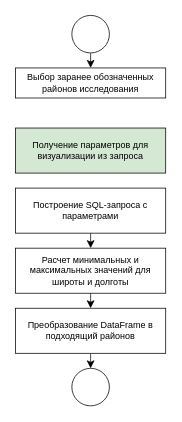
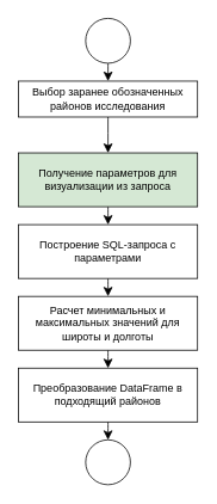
  <mxCell id="0" />
  <mxCell id="1" parent="0" />
  <mxCell id="2" style="edgeStyle=none;curved=1;rounded=0;orthogonalLoop=1;jettySize=auto;html=1;entryX=0.5;entryY=0;entryDx=0;entryDy=0;fontSize=12;startSize=8;endSize=8;" edge="1" parent="1" source="3" target="14"><mxGeometry relative="1" as="geometry" /></mxCell>
  <mxCell id="3" value="" style="ellipse;whiteSpace=wrap;html=1;aspect=fixed;" parent="1" vertex="1"><mxGeometry x="95" y="20" width="50" height="50" as="geometry" /></mxCell>
+ <mxCell id="4" style="edgeStyle=none;curved=1;rounded=0;orthogonalLoop=1;jettySize=auto;html=1;fontSize=12;startSize=8;endSize=8;" parent="1" source="5" target="7" edge="1"><mxGeometry relative="1" as="geometry" /></mxCell>
  <mxCell id="5" value="Получение параметров для визуализации из запроса" style="rounded=0;whiteSpace=wrap;html=1;fillColor=#d5e8d4;" parent="1" vertex="1"><mxGeometry x="20" y="170" width="200" height="60" as="geometry" /></mxCell>
  <mxCell id="6" style="edgeStyle=none;curved=1;rounded=0;orthogonalLoop=1;jettySize=auto;html=1;fontSize=12;startSize=8;endSize=8;" parent="1" source="7" target="9" edge="1"><mxGeometry relative="1" as="geometry" /></mxCell>
  <mxCell id="7" value="Построение SQL-запроса с параметрами" style="rounded=0;whiteSpace=wrap;html=1;" parent="1" vertex="1"><mxGeometry x="20" y="250" width="200" height="60" as="geometry" /></mxCell>
  <mxCell id="8" style="edgeStyle=none;curved=1;rounded=0;orthogonalLoop=1;jettySize=auto;html=1;fontSize=12;startSize=8;endSize=8;" parent="1" source="9" target="11" edge="1"><mxGeometry relative="1" as="geometry" /></mxCell>
  <mxCell id="9" value="Расчет минимальных и максимальных значений для широты и долготы" style="rounded=0;whiteSpace=wrap;html=1;verticalAlign=middle;" parent="1" vertex="1"><mxGeometry x="20" y="330" width="200" height="60" as="geometry" /></mxCell>
  <mxCell id="10" style="edgeStyle=none;curved=1;rounded=0;orthogonalLoop=1;jettySize=auto;html=1;fontSize=12;startSize=8;endSize=8;" parent="1" source="11" target="12" edge="1"><mxGeometry relative="1" as="geometry" /></mxCell>
  <mxCell id="11" value="Преобразование DataFrame в подходящий районов" style="rounded=0;whiteSpace=wrap;html=1;" parent="1" vertex="1"><mxGeometry x="20" y="410" width="200" height="60" as="geometry" /></mxCell>
  <mxCell id="12" value="" style="ellipse;whiteSpace=wrap;html=1;aspect=fixed;" parent="1" vertex="1"><mxGeometry x="95" y="490" width="50" height="50" as="geometry" /></mxCell>
+ <mxCell id="13" style="edgeStyle=none;curved=1;rounded=0;orthogonalLoop=1;jettySize=auto;html=1;fontSize=12;startSize=8;endSize=8;" edge="1" parent="1" source="14" target="5"><mxGeometry relative="1" as="geometry" /></mxCell>
  <mxCell id="14" value="Выбор заранее обозначенных районов исследования" style="rounded=0;whiteSpace=wrap;html=1;" vertex="1" parent="1"><mxGeometry x="20" y="90" width="200" height="40" as="geometry" /></mxCell>
